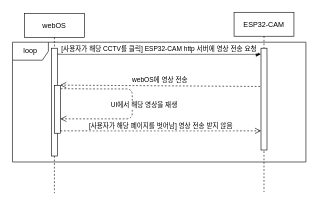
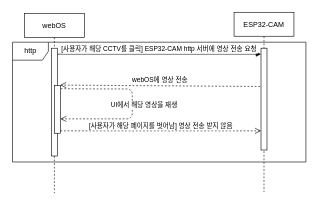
  <mxCell id="0" />
  <mxCell id="1" parent="0" />
  <mxCell id="2" value="webOS" style="shape=umlLifeline;perimeter=lifelinePerimeter;container=1;collapsible=0;recursiveResize=0;rounded=0;shadow=0;strokeWidth=1;" parent="1" vertex="1"><mxGeometry x="40" y="22" width="100" height="300" as="geometry" /></mxCell>
  <mxCell id="3" value="" style="points=[];perimeter=orthogonalPerimeter;rounded=0;shadow=0;strokeWidth=1;" parent="2" vertex="1"><mxGeometry x="45" y="58" width="10" height="180" as="geometry" /></mxCell>
  <mxCell id="4" value="" style="points=[];perimeter=orthogonalPerimeter;rounded=0;shadow=0;strokeWidth=1;" parent="2" vertex="1"><mxGeometry x="50" y="120" width="10" height="80" as="geometry" /></mxCell>
  <mxCell id="5" value="UI에서 해당 영상을 재생" style="verticalAlign=bottom;endArrow=open;dashed=1;endSize=8;shadow=0;strokeWidth=1;exitX=1.062;exitY=0.12;exitDx=0;exitDy=0;exitPerimeter=0;" edge="1" parent="2" target="4"><mxGeometry x="0.069" y="20" relative="1" as="geometry"><mxPoint x="61" y="182" as="targetPoint" /><mxPoint x="60.62" y="125.6" as="sourcePoint" /><Array as="points"><mxPoint x="120" y="126" /><mxPoint x="180" y="126" /><mxPoint x="180" y="176" /><mxPoint x="130" y="176" /></Array><mxPoint as="offset" /></mxGeometry></mxCell>
  <mxCell id="6" value="ESP32-CAM" style="shape=umlLifeline;perimeter=lifelinePerimeter;container=1;collapsible=0;recursiveResize=0;rounded=0;shadow=0;strokeWidth=1;" parent="1" vertex="1"><mxGeometry x="390" y="20" width="100" height="300" as="geometry" /></mxCell>
  <mxCell id="7" value="" style="points=[];perimeter=orthogonalPerimeter;rounded=0;shadow=0;strokeWidth=1;" parent="6" vertex="1"><mxGeometry x="45" y="60" width="10" height="170" as="geometry" /></mxCell>
  <mxCell id="8" value="[사용자가 해당 CCTV를 클릭] ESP32-CAM http 서버에 영상 전송 요청" style="verticalAlign=bottom;endArrow=block;shadow=0;strokeWidth=1;" parent="1" source="3" target="7" edge="1"><mxGeometry relative="1" as="geometry"><mxPoint x="365" y="110" as="sourcePoint" /><mxPoint x="420" y="90" as="targetPoint" /><Array as="points"><mxPoint x="400" y="90" /></Array></mxGeometry></mxCell>
  <mxCell id="9" value="[사용자가 해당 페이지를 벗어남] 영상 전송 받지 않음" style="verticalAlign=bottom;endArrow=open;dashed=1;endSize=8;exitX=1;exitY=0.95;shadow=0;strokeWidth=1;" parent="1" source="4" target="7" edge="1"><mxGeometry relative="1" as="geometry"><mxPoint x="330" y="207" as="targetPoint" /></mxGeometry></mxCell>
  <mxCell id="10" value="webOS에 영상 전송" style="verticalAlign=bottom;endArrow=open;dashed=1;endSize=8;shadow=0;strokeWidth=1;entryX=0.967;entryY=-0.005;entryDx=0;entryDy=0;entryPerimeter=0;exitX=-0.152;exitY=0.376;exitDx=0;exitDy=0;exitPerimeter=0;" edge="1" parent="1" source="7" target="4"><mxGeometry relative="1" as="geometry"><mxPoint x="110" y="150" as="targetPoint" /><mxPoint x="380" y="140" as="sourcePoint" /></mxGeometry></mxCell>
- <mxCell id="11" value="loop" style="shape=umlFrame;whiteSpace=wrap;html=1;" vertex="1" parent="1"><mxGeometry x="20" y="70" width="490" height="200" as="geometry" /></mxCell>
+ <mxCell id="11" value="http" style="shape=umlFrame;whiteSpace=wrap;html=1;" vertex="1" parent="1"><mxGeometry x="20" y="70" width="490" height="200" as="geometry" /></mxCell>
